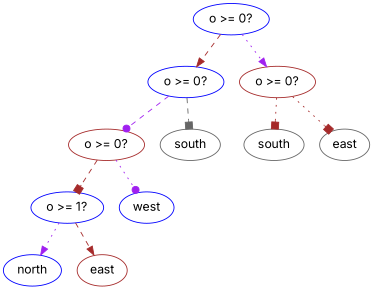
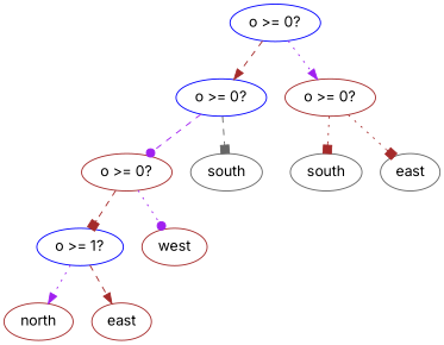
  digraph {
    fontname=Inter
    node [color=blue fontname=Inter]
    edge [arrowhead=normal color=brown fontname=Inter style=dashed]
    n1 [label="o >= 0?"]
    n2 [label="o >= 0?"]
    n3 [color=brown label="o >= 0?"]
    n4 [color=brown label="o >= 0?"]
    n5 [color=gray40 label=south]
    n6 [color=gray40 label=south]
    n7 [color=gray40 label=east]
    n8 [label="o >= 1?"]
-   n9 [label=west]
-   n10 [label=north]
+   n9 [color=brown label=west]
+   n10 [color=brown label=north]
    n11 [color=brown label=east]
    n1 -> n2
    n1 -> n3 [color=purple style=dotted]
    n2 -> n4 [arrowhead=dot color=purple]
    n2 -> n5 [arrowhead=box color=gray40]
    n3 -> n6 [arrowhead=box style=dotted]
    n3 -> n7 [arrowhead=box style=dotted]
    n4 -> n8 [arrowhead=box]
    n4 -> n9 [arrowhead=dot color=purple style=dotted]
    n8 -> n10 [color=purple style=dotted]
    n8 -> n11
  }
